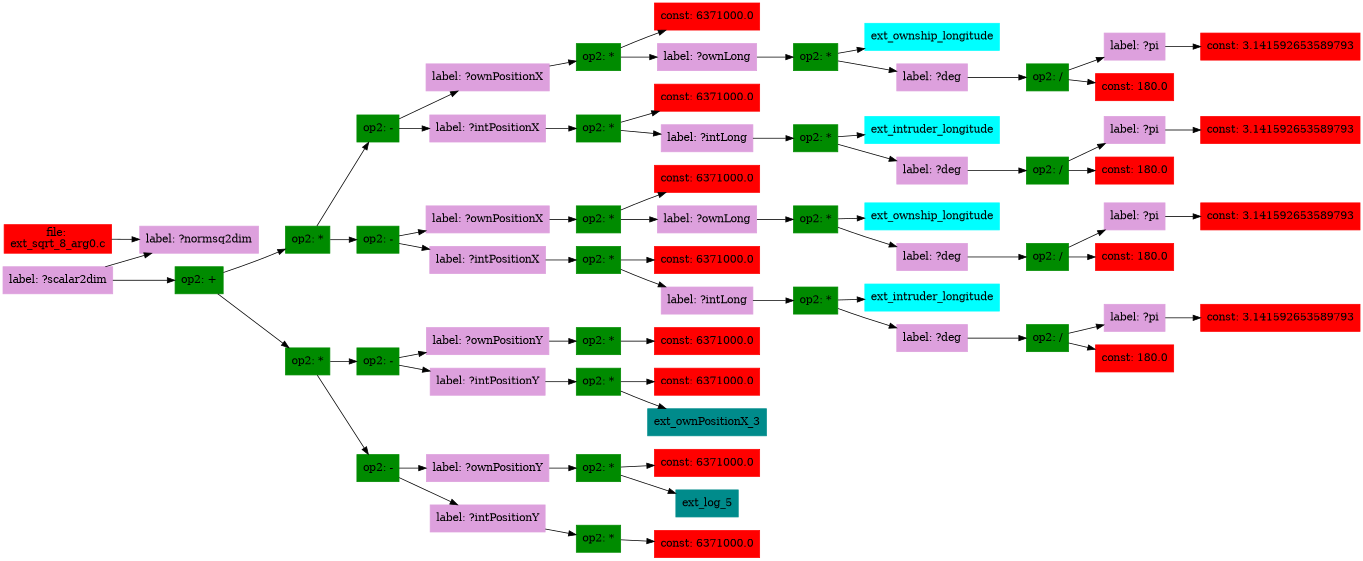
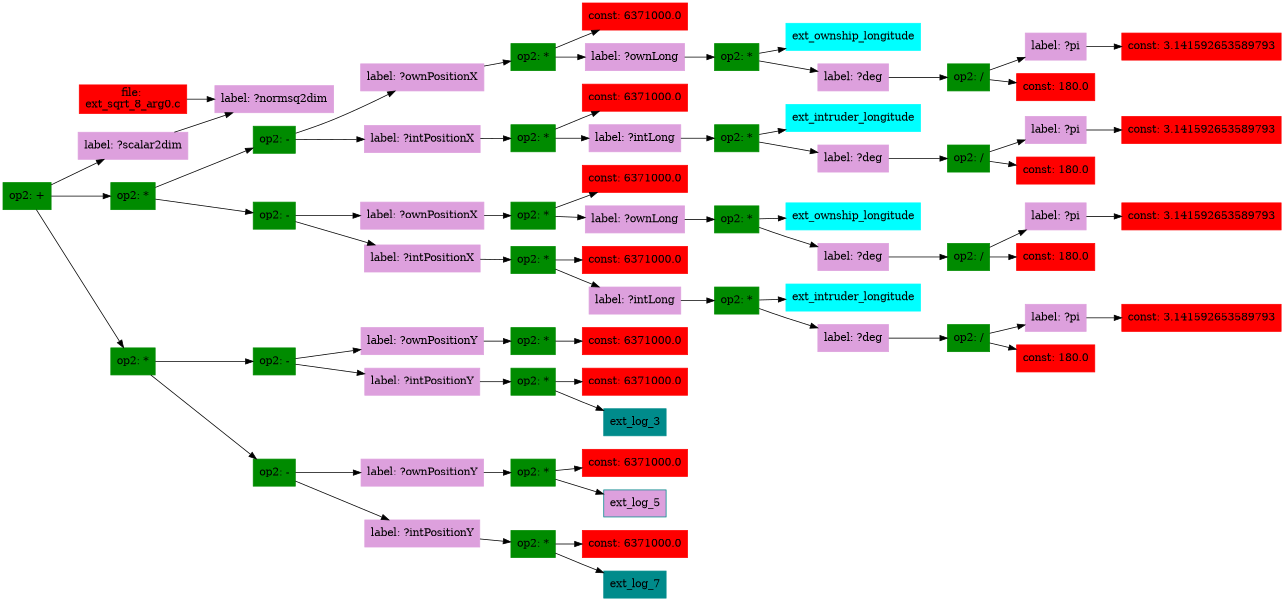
  digraph {
    rankdir=LR
    node [color=green4 shape=box style=filled]
    n1 [color=red label="file: \next_sqrt_8_arg0.c"]
    n2 [color=plum label="label: ?normsq2dim"]
    n3 [color=plum label="label: ?scalar2dim"]
    n4 [label="op2: +"]
    n5 [label="op2: *"]
    n6 [label="op2: *"]
    n7 [label="op2: -"]
    n8 [label="op2: -"]
    n9 [label="op2: -"]
    n10 [label="op2: -"]
    n11 [color=plum label="label: ?ownPositionX"]
    n12 [color=plum label="label: ?intPositionX"]
    n13 [color=plum label="label: ?ownPositionX"]
    n14 [color=plum label="label: ?intPositionX"]
    n15 [label="op2: *"]
    n16 [label="op2: *"]
    n17 [color=red1 label="const: 6371000.0"]
    n18 [color=plum label="label: ?ownLong"]
    n19 [label="op2: *"]
    n20 [color=cyan1 label=ext_ownship_longitude]
    n21 [color=plum label="label: ?deg"]
    n22 [label="op2: /"]
    n23 [color=plum label="label: ?pi"]
    n24 [color=red1 label="const: 180.0"]
    n25 [color=red1 label="const: 3.141592653589793"]
    n26 [color=red1 label="const: 6371000.0"]
    n27 [color=plum label="label: ?intLong"]
    n28 [label="op2: *"]
    n29 [color=cyan1 label=ext_intruder_longitude]
    n30 [color=plum label="label: ?deg"]
    n31 [label="op2: /"]
    n32 [color=plum label="label: ?pi"]
    n33 [color=red1 label="const: 180.0"]
    n34 [color=red1 label="const: 3.141592653589793"]
    n35 [label="op2: *"]
    n36 [label="op2: *"]
    n37 [color=red1 label="const: 6371000.0"]
    n38 [color=plum label="label: ?ownLong"]
    n39 [label="op2: *"]
    n40 [color=cyan1 label=ext_ownship_longitude]
    n41 [color=plum label="label: ?deg"]
    n42 [label="op2: /"]
    n43 [color=plum label="label: ?pi"]
    n44 [color=red1 label="const: 180.0"]
    n45 [color=red1 label="const: 3.141592653589793"]
    n46 [color=red1 label="const: 6371000.0"]
    n47 [color=plum label="label: ?intLong"]
    n48 [label="op2: *"]
    n49 [color=cyan1 label=ext_intruder_longitude]
    n50 [color=plum label="label: ?deg"]
    n51 [label="op2: /"]
    n52 [color=plum label="label: ?pi"]
    n53 [color=red1 label="const: 180.0"]
    n54 [color=red1 label="const: 3.141592653589793"]
    n55 [color=plum label="label: ?ownPositionY"]
    n56 [color=plum label="label: ?intPositionY"]
    n57 [color=plum label="label: ?ownPositionY"]
    n58 [color=plum label="label: ?intPositionY"]
    n59 [label="op2: *"]
    n60 [label="op2: *"]
    n61 [color=red1 label="const: 6371000.0"]
    n62 [color=red1 label="const: 6371000.0"]
-   n63 [color=cyan4 label=ext_ownPositionX_3]
+   n63 [color=cyan4 label=ext_log_3]
    n64 [label="op2: *"]
    n65 [label="op2: *"]
    n66 [color=red1 label="const: 6371000.0"]
-   n67 [color=cyan4 label=ext_log_5]
+   n67 [color=cyan4 label=ext_log_5 fillcolor=plum]
    n68 [color=red1 label="const: 6371000.0"]
+   n69 [color=cyan4 label=ext_log_7]
    n1 -> n2
    n3 -> n2
-   n3 -> n4
+   n4 -> n3
    n4 -> n5
    n4 -> n6
    n5 -> n7
    n5 -> n8
    n6 -> n9
    n6 -> n10
    n7 -> n11
    n7 -> n12
    n8 -> n13
    n8 -> n14
    n9 -> n55
    n9 -> n56
    n10 -> n57
    n10 -> n58
    n11 -> n15
    n12 -> n16
    n13 -> n35
    n14 -> n36
    n15 -> n17
    n15 -> n18
    n16 -> n26
    n16 -> n27
    n18 -> n19
    n19 -> n20
    n19 -> n21
    n21 -> n22
    n22 -> n23
    n22 -> n24
    n23 -> n25
    n27 -> n28
    n28 -> n29
    n28 -> n30
    n30 -> n31
    n31 -> n32
    n31 -> n33
    n32 -> n34
    n35 -> n37
    n35 -> n38
    n36 -> n46
    n36 -> n47
    n38 -> n39
    n39 -> n40
    n39 -> n41
    n41 -> n42
    n42 -> n43
    n42 -> n44
    n43 -> n45
    n47 -> n48
    n48 -> n49
    n48 -> n50
    n50 -> n51
    n51 -> n52
    n51 -> n53
    n52 -> n54
    n55 -> n59
    n56 -> n60
    n57 -> n64
    n58 -> n65
    n59 -> n61
    n60 -> n62
    n60 -> n63
    n64 -> n66
    n64 -> n67
    n65 -> n68
+   n65 -> n69
  }
